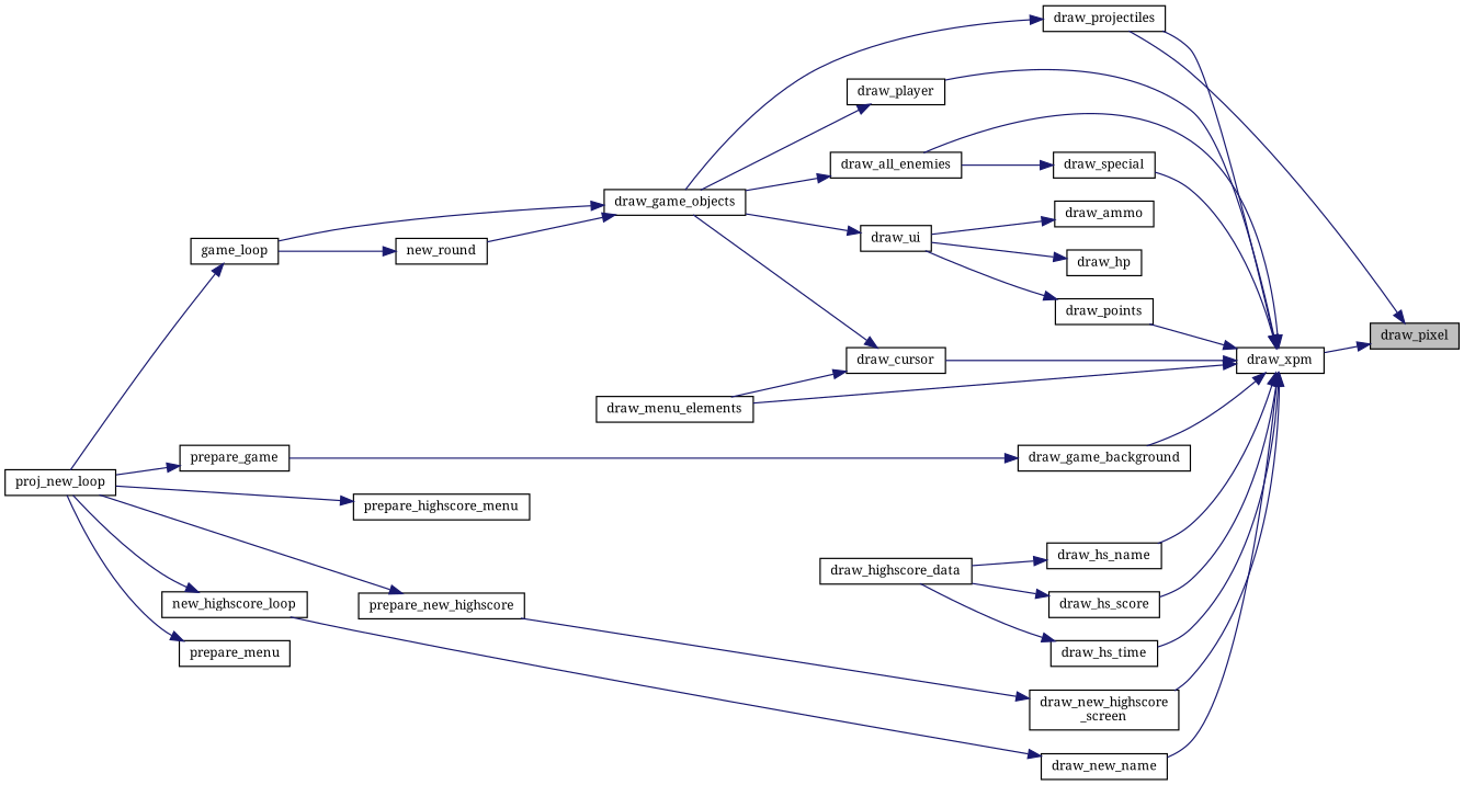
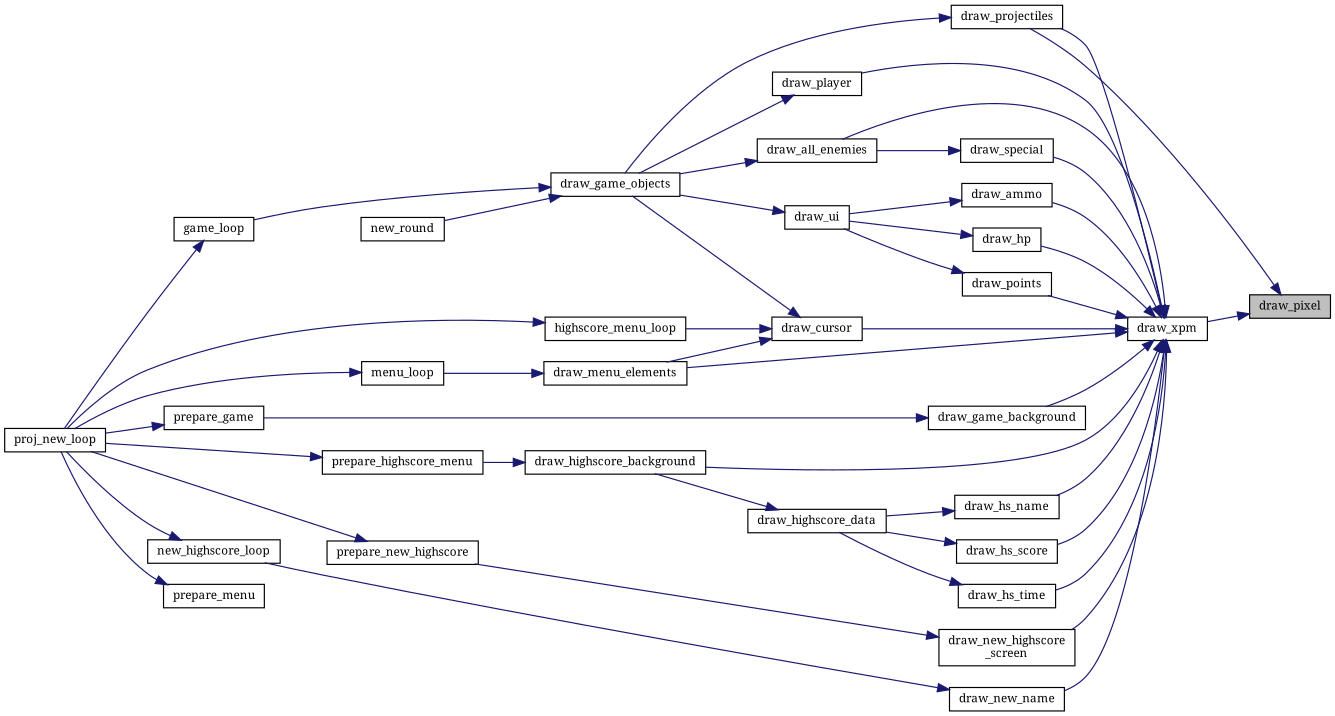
  digraph {
    fontname="Noto Serif"
    rankdir=RL
    node [color=black fillcolor=white fontname="Noto Serif" fontsize=10 shape=record style=filled]
    edge [color=midnightblue dir=back fontname="Noto Serif" fontsize=10 labelfontname=Helvetica labelfontsize=10 style=solid]
    n1 [fillcolor=grey75 fontcolor=black height=0.2 label=draw_pixel width=0.4]
    n2 [height=0.2 label=draw_projectiles width=0.4]
    n3 [height=0.2 label=draw_xpm width=0.4]
    n4 [height=0.2 label=draw_game_objects width=0.4]
    n5 [height=0.2 label=draw_all_enemies width=0.4]
    n6 [height=0.2 label=draw_ammo width=0.4]
    n7 [height=0.2 label=draw_cursor width=0.4]
    n8 [height=0.2 label=draw_menu_elements width=0.4]
    n9 [height=0.2 label=draw_game_background width=0.4]
+   n10 [height=0.2 label=draw_highscore_background width=0.4]
    n11 [height=0.2 label=draw_hp width=0.4]
    n12 [height=0.2 label=draw_hs_name width=0.4]
    n13 [height=0.2 label=draw_hs_score width=0.4]
    n14 [height=0.2 label=draw_hs_time width=0.4]
    n15 [height=0.2 label="draw_new_highscore\l_screen" width=0.4]
    n16 [height=0.2 label=draw_new_name width=0.4]
    n17 [height=0.2 label=draw_player width=0.4]
    n18 [height=0.2 label=draw_points width=0.4]
    n19 [height=0.2 label=draw_special width=0.4]
    n20 [height=0.2 label=game_loop width=0.4]
    n21 [height=0.2 label=new_round width=0.4]
    n22 [height=0.2 label=proj_new_loop width=0.4]
    n23 [height=0.2 label=draw_ui width=0.4]
+   n24 [height=0.2 label=highscore_menu_loop width=0.4]
+   n25 [height=0.2 label=menu_loop width=0.4]
    n26 [height=0.2 label=prepare_game width=0.4]
    n27 [height=0.2 label=prepare_highscore_menu width=0.4]
    n28 [height=0.2 label=draw_highscore_data width=0.4]
    n29 [height=0.2 label=prepare_new_highscore width=0.4]
    n30 [height=0.2 label=new_highscore_loop width=0.4]
    n31 [height=0.2 label=prepare_menu width=0.4]
    n1 -> n2
    n1 -> n3
    n2 -> n4
    n3 -> n2
    n3 -> n5
+   n3 -> n6
    n3 -> n7
    n3 -> n8
    n3 -> n9
+   n3 -> n10
+   n3 -> n11
    n3 -> n12
    n3 -> n13
    n3 -> n14
    n3 -> n15
    n3 -> n16
    n3 -> n17
    n3 -> n18
    n3 -> n19
    n4 -> n20
    n4 -> n21
    n5 -> n4
    n6 -> n23
    n7 -> n4
    n7 -> n8
+   n7 -> n24
+   n8 -> n25
    n9 -> n26
+   n10 -> n27
    n11 -> n23
    n12 -> n28
    n13 -> n28
    n14 -> n28
    n15 -> n29
    n16 -> n30
    n17 -> n4
    n18 -> n23
    n19 -> n5
    n20 -> n22
-   n21 -> n20
    n23 -> n4
+   n24 -> n22
+   n25 -> n22
    n26 -> n22
    n27 -> n22
+   n28 -> n10
    n29 -> n22
    n30 -> n22
    n31 -> n22
  }
